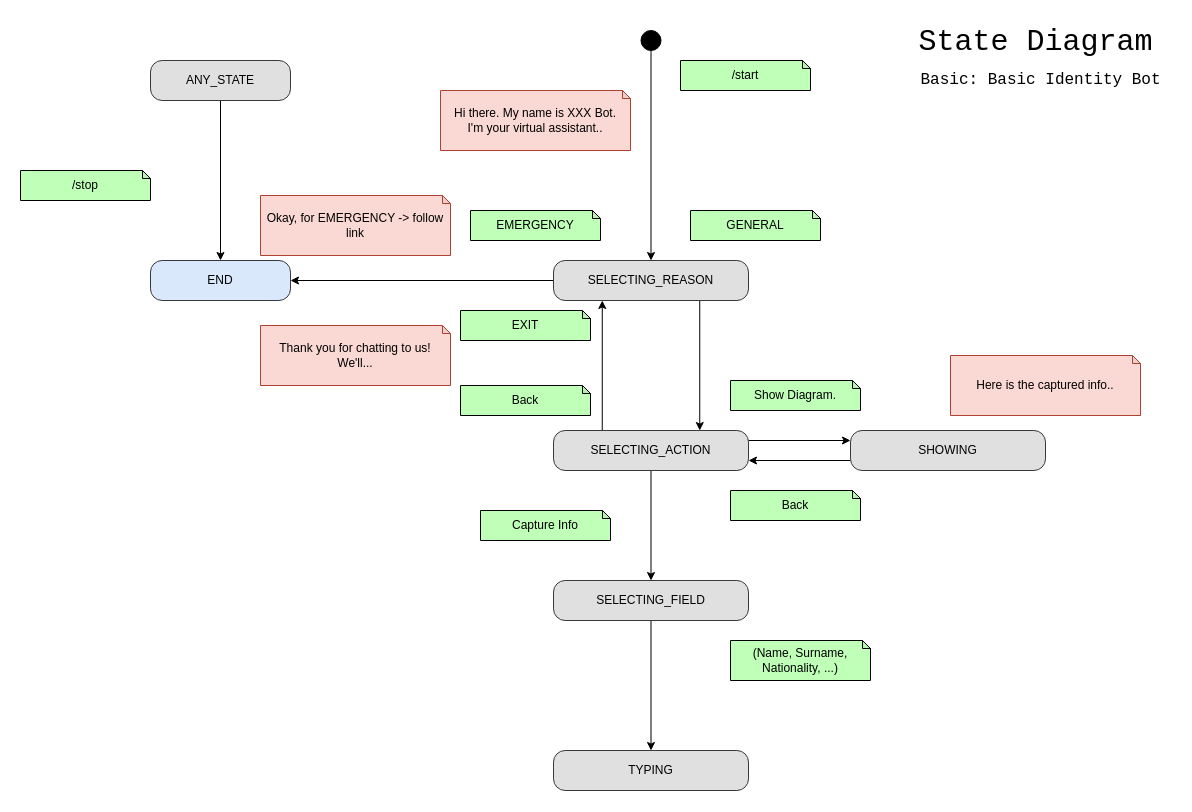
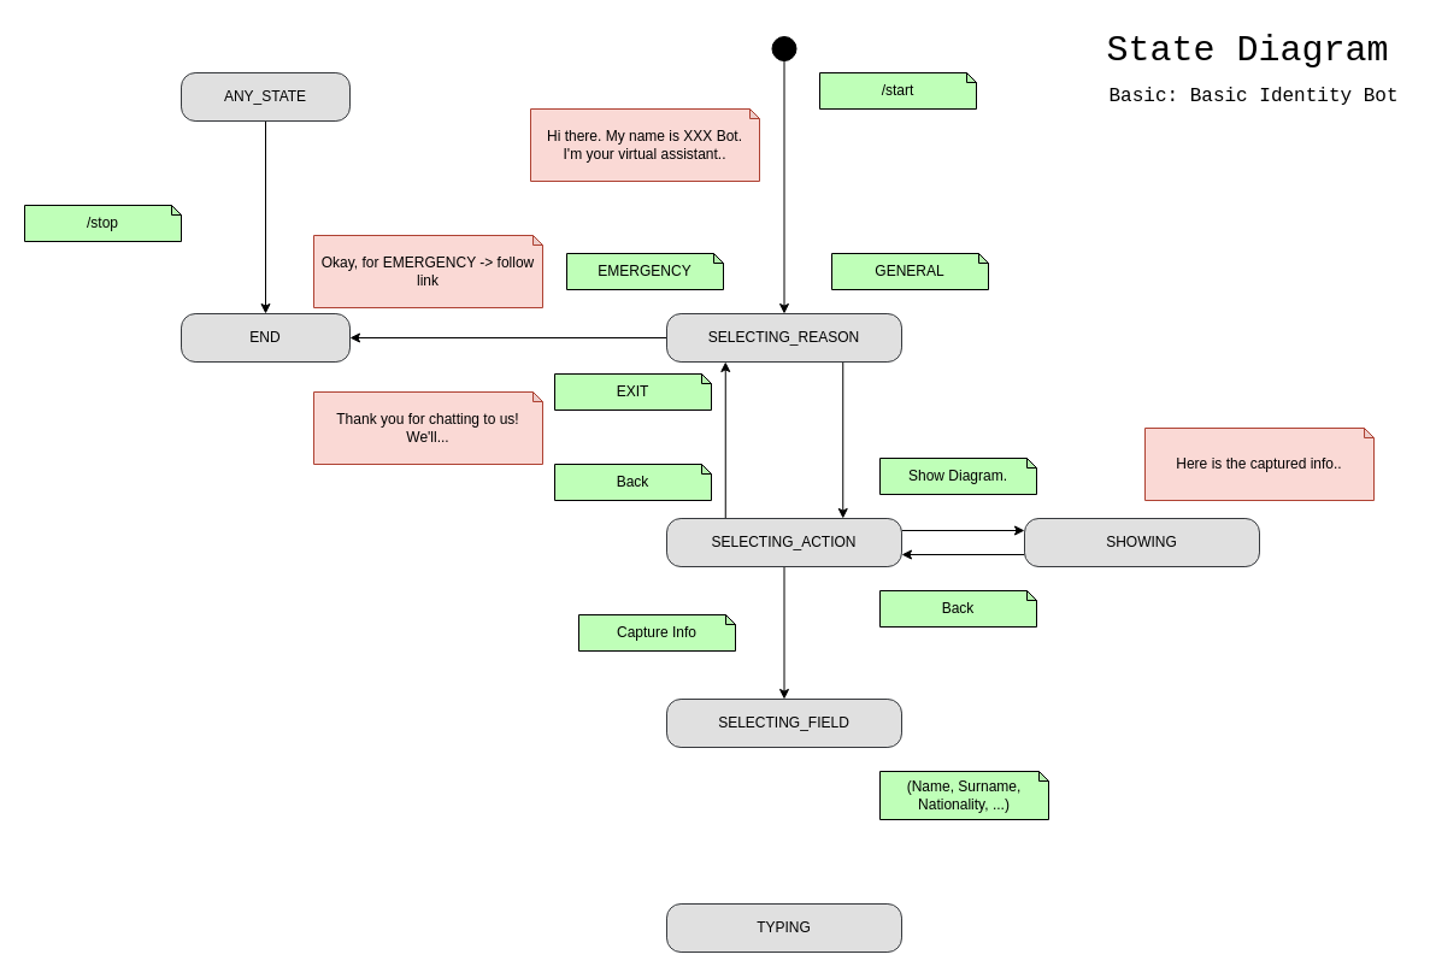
  <mxCell id="0" />
  <mxCell id="1" parent="0" />
  <mxCell id="2" style="edgeStyle=orthogonalEdgeStyle;rounded=0;orthogonalLoop=1;jettySize=auto;html=1;exitX=0.5;exitY=1;exitDx=0;exitDy=0;entryX=0.5;entryY=0;entryDx=0;entryDy=0;" parent="1" source="3" target="6" edge="1"><mxGeometry relative="1" as="geometry"><mxPoint x="650" y="250" as="targetPoint" /></mxGeometry></mxCell>
  <mxCell id="3" value="" style="ellipse;whiteSpace=wrap;html=1;aspect=fixed;fillColor=#000000;" parent="1" vertex="1"><mxGeometry x="640.5" y="30" width="20" height="20" as="geometry" /></mxCell>
  <mxCell id="4" style="edgeStyle=orthogonalEdgeStyle;rounded=0;orthogonalLoop=1;jettySize=auto;html=1;exitX=0;exitY=0.5;exitDx=0;exitDy=0;entryX=1;entryY=0.5;entryDx=0;entryDy=0;" parent="1" source="6" target="11" edge="1"><mxGeometry relative="1" as="geometry" /></mxCell>
  <mxCell id="5" style="edgeStyle=orthogonalEdgeStyle;rounded=0;orthogonalLoop=1;jettySize=auto;html=1;exitX=0.75;exitY=1;exitDx=0;exitDy=0;entryX=0.75;entryY=0;entryDx=0;entryDy=0;" parent="1" source="6" target="19" edge="1"><mxGeometry relative="1" as="geometry"><Array as="points" /></mxGeometry></mxCell>
  <mxCell id="6" value="SELECTING_REASON" style="rounded=1;whiteSpace=wrap;html=1;fillColor=#E0E0E0;strokeColor=#36393d;arcSize=29;" parent="1" vertex="1"><mxGeometry x="553" y="260" width="195" height="40" as="geometry" /></mxCell>
  <mxCell id="7" value="/start" style="shape=note;whiteSpace=wrap;html=1;backgroundOutline=1;darkOpacity=0.05;fillColor=#BFFFB8;size=8;" parent="1" vertex="1"><mxGeometry x="680" y="60" width="130" height="30" as="geometry" /></mxCell>
  <mxCell id="8" value="Hi there. My name is XXX Bot.&lt;br&gt;I'm your virtual assistant.." style="shape=note;whiteSpace=wrap;html=1;backgroundOutline=1;darkOpacity=0.05;fillColor=#fad9d5;size=8;strokeColor=#ae4132;" parent="1" vertex="1"><mxGeometry x="440" y="90" width="190" height="60" as="geometry" /></mxCell>
  <mxCell id="9" value="GENERAL" style="shape=note;whiteSpace=wrap;html=1;backgroundOutline=1;darkOpacity=0.05;fillColor=#BFFFB8;size=8;" parent="1" vertex="1"><mxGeometry x="690" y="210" width="130" height="30" as="geometry" /></mxCell>
  <mxCell id="10" value="EMERGENCY" style="shape=note;whiteSpace=wrap;html=1;backgroundOutline=1;darkOpacity=0.05;fillColor=#BFFFB8;size=8;" parent="1" vertex="1"><mxGeometry x="470" y="210" width="130" height="30" as="geometry" /></mxCell>
- <mxCell id="11" value="END" style="rounded=1;whiteSpace=wrap;html=1;fillColor=#dae8fc;strokeColor=#36393d;arcSize=29;" parent="1" vertex="1"><mxGeometry x="150" y="260" width="140" height="40" as="geometry" /></mxCell>
+ <mxCell id="11" value="END" style="rounded=1;whiteSpace=wrap;html=1;fillColor=#E0E0E0;strokeColor=#36393d;arcSize=29;" parent="1" vertex="1"><mxGeometry x="150" y="260" width="140" height="40" as="geometry" /></mxCell>
  <mxCell id="12" value="/stop" style="shape=note;whiteSpace=wrap;html=1;backgroundOutline=1;darkOpacity=0.05;fillColor=#BFFFB8;size=8;" parent="1" vertex="1"><mxGeometry x="20" y="170" width="130" height="30" as="geometry" /></mxCell>
  <mxCell id="13" style="edgeStyle=orthogonalEdgeStyle;rounded=0;orthogonalLoop=1;jettySize=auto;html=1;exitX=0.5;exitY=1;exitDx=0;exitDy=0;entryX=0.5;entryY=0;entryDx=0;entryDy=0;" parent="1" source="14" target="11" edge="1"><mxGeometry relative="1" as="geometry" /></mxCell>
  <mxCell id="14" value="ANY_STATE" style="rounded=1;whiteSpace=wrap;html=1;fillColor=#E0E0E0;strokeColor=#36393d;arcSize=29;" parent="1" vertex="1"><mxGeometry x="150" y="60" width="140" height="40" as="geometry" /></mxCell>
  <mxCell id="15" value="Okay, for EMERGENCY -&amp;gt; follow link" style="shape=note;whiteSpace=wrap;html=1;backgroundOutline=1;darkOpacity=0.05;fillColor=#fad9d5;size=8;strokeColor=#ae4132;" parent="1" vertex="1"><mxGeometry x="260" y="195" width="190" height="60" as="geometry" /></mxCell>
  <mxCell id="16" style="edgeStyle=orthogonalEdgeStyle;rounded=0;orthogonalLoop=1;jettySize=auto;html=1;exitX=1;exitY=0.25;exitDx=0;exitDy=0;entryX=0;entryY=0.25;entryDx=0;entryDy=0;" parent="1" source="19" target="23" edge="1"><mxGeometry relative="1" as="geometry" /></mxCell>
  <mxCell id="17" style="edgeStyle=orthogonalEdgeStyle;rounded=0;orthogonalLoop=1;jettySize=auto;html=1;exitX=0.25;exitY=0;exitDx=0;exitDy=0;entryX=0.25;entryY=1;entryDx=0;entryDy=0;" parent="1" source="19" target="6" edge="1"><mxGeometry relative="1" as="geometry" /></mxCell>
  <mxCell id="18" style="edgeStyle=orthogonalEdgeStyle;rounded=0;orthogonalLoop=1;jettySize=auto;html=1;exitX=0.5;exitY=1;exitDx=0;exitDy=0;entryX=0.5;entryY=0;entryDx=0;entryDy=0;" parent="1" source="19" target="29" edge="1"><mxGeometry relative="1" as="geometry" /></mxCell>
  <mxCell id="19" value="SELECTING_ACTION" style="rounded=1;whiteSpace=wrap;html=1;fillColor=#E0E0E0;strokeColor=#36393d;arcSize=29;" parent="1" vertex="1"><mxGeometry x="553" y="430" width="195" height="40" as="geometry" /></mxCell>
  <mxCell id="20" value="EXIT" style="shape=note;whiteSpace=wrap;html=1;backgroundOutline=1;darkOpacity=0.05;fillColor=#BFFFB8;size=8;" parent="1" vertex="1"><mxGeometry x="460" y="310" width="130" height="30" as="geometry" /></mxCell>
  <mxCell id="21" value="Thank you for chatting to us! We'll..." style="shape=note;whiteSpace=wrap;html=1;backgroundOutline=1;darkOpacity=0.05;fillColor=#fad9d5;size=8;strokeColor=#ae4132;" parent="1" vertex="1"><mxGeometry x="260" y="325" width="190" height="60" as="geometry" /></mxCell>
  <mxCell id="22" style="edgeStyle=orthogonalEdgeStyle;rounded=0;orthogonalLoop=1;jettySize=auto;html=1;exitX=0;exitY=0.75;exitDx=0;exitDy=0;entryX=1;entryY=0.75;entryDx=0;entryDy=0;" parent="1" source="23" target="19" edge="1"><mxGeometry relative="1" as="geometry" /></mxCell>
  <mxCell id="23" value="SHOWING" style="rounded=1;whiteSpace=wrap;html=1;fillColor=#E0E0E0;strokeColor=#36393d;arcSize=29;" parent="1" vertex="1"><mxGeometry x="850" y="430" width="195" height="40" as="geometry" /></mxCell>
  <mxCell id="24" value="Show Diagram." style="shape=note;whiteSpace=wrap;html=1;backgroundOutline=1;darkOpacity=0.05;fillColor=#BFFFB8;size=8;" parent="1" vertex="1"><mxGeometry x="730" y="380" width="130" height="30" as="geometry" /></mxCell>
  <mxCell id="25" value="Back" style="shape=note;whiteSpace=wrap;html=1;backgroundOutline=1;darkOpacity=0.05;fillColor=#BFFFB8;size=8;" parent="1" vertex="1"><mxGeometry x="730" y="490" width="130" height="30" as="geometry" /></mxCell>
  <mxCell id="26" value="Here is the captured info.." style="shape=note;whiteSpace=wrap;html=1;backgroundOutline=1;darkOpacity=0.05;fillColor=#fad9d5;size=8;strokeColor=#ae4132;" parent="1" vertex="1"><mxGeometry x="950" y="355" width="190" height="60" as="geometry" /></mxCell>
  <mxCell id="27" value="Back" style="shape=note;whiteSpace=wrap;html=1;backgroundOutline=1;darkOpacity=0.05;fillColor=#BFFFB8;size=8;" parent="1" vertex="1"><mxGeometry x="460" y="385" width="130" height="30" as="geometry" /></mxCell>
- <mxCell id="28" style="edgeStyle=orthogonalEdgeStyle;rounded=0;orthogonalLoop=1;jettySize=auto;html=1;exitX=0.5;exitY=1;exitDx=0;exitDy=0;" parent="1" source="29" target="32" edge="1"><mxGeometry relative="1" as="geometry" /></mxCell>
  <mxCell id="29" value="SELECTING_FIELD" style="rounded=1;whiteSpace=wrap;html=1;fillColor=#E0E0E0;strokeColor=#36393d;arcSize=29;" parent="1" vertex="1"><mxGeometry x="553" y="580" width="195" height="40" as="geometry" /></mxCell>
  <mxCell id="30" value="Capture Info" style="shape=note;whiteSpace=wrap;html=1;backgroundOutline=1;darkOpacity=0.05;fillColor=#BFFFB8;size=8;" parent="1" vertex="1"><mxGeometry x="480" y="510" width="130" height="30" as="geometry" /></mxCell>
  <mxCell id="31" value="(Name, Surname, Nationality, ...)" style="shape=note;whiteSpace=wrap;html=1;backgroundOutline=1;darkOpacity=0.05;fillColor=#BFFFB8;size=8;" parent="1" vertex="1"><mxGeometry x="730" y="640" width="140" height="40" as="geometry" /></mxCell>
  <mxCell id="32" value="TYPING" style="rounded=1;whiteSpace=wrap;html=1;fillColor=#E0E0E0;strokeColor=#36393d;arcSize=29;" parent="1" vertex="1"><mxGeometry x="553" y="750" width="195" height="40" as="geometry" /></mxCell>
  <mxCell id="33" value="&lt;font style=&quot;font-size: 30px;&quot; face=&quot;Courier New&quot;&gt;State Diagram&lt;/font&gt;" style="text;html=1;resizable=0;autosize=1;align=center;verticalAlign=middle;points=[];fillColor=none;strokeColor=none;rounded=0;fontSize=30;fontFamily=Tahoma;" vertex="1" parent="1"><mxGeometry x="910" y="20" width="250" height="40" as="geometry" /></mxCell>
  <mxCell id="34" value="Basic: Basic Identity Bot" style="text;html=1;resizable=0;autosize=1;align=center;verticalAlign=middle;points=[];fillColor=none;strokeColor=none;rounded=0;fontSize=16;fontFamily=Courier New;" vertex="1" parent="1"><mxGeometry x="910" y="70" width="260" height="20" as="geometry" /></mxCell>
